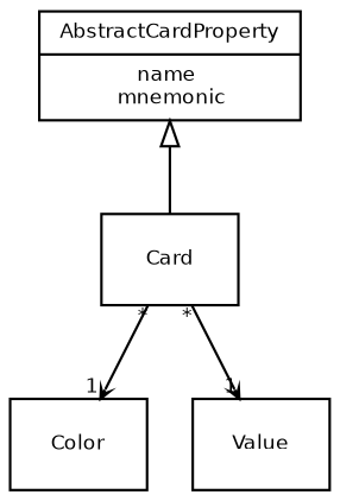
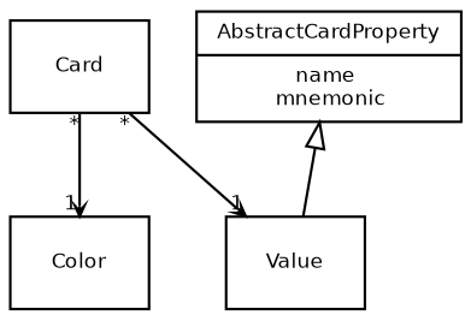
  digraph {
    fontname="Bitstream Vera Sans, Arial"
    fontsize=8
    node [fontname="Bitstream Vera Sans, Arial" fontsize=8 shape=record]
    edge [arrowhead=open arrowsize=.4 fontname="Bitstream Vera Sans, Arial" fontsize=8 headlabel=1 taillabel="*"]
    n1 [label=Color]
    n2 [label=Value]
    n3 [label=Card]
    n4 [label="{AbstractCardProperty | name \n mnemonic}"]
    n3 -> n1
    n3 -> n2
-   n4 -> n3 [arrowsize=1 arrowtail=empty dir=back headlabel="" taillabel=""]
+   n4 -> n2 [arrowsize=1 arrowtail=empty dir=back headlabel="" taillabel=""]
  }
